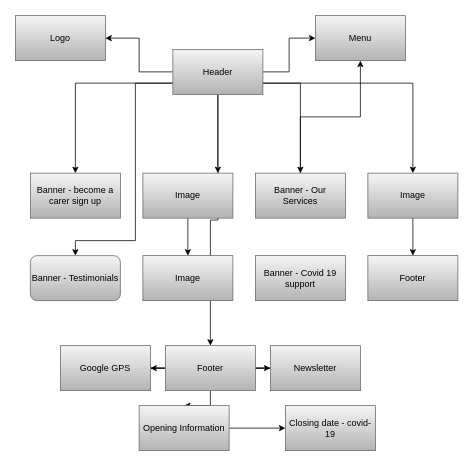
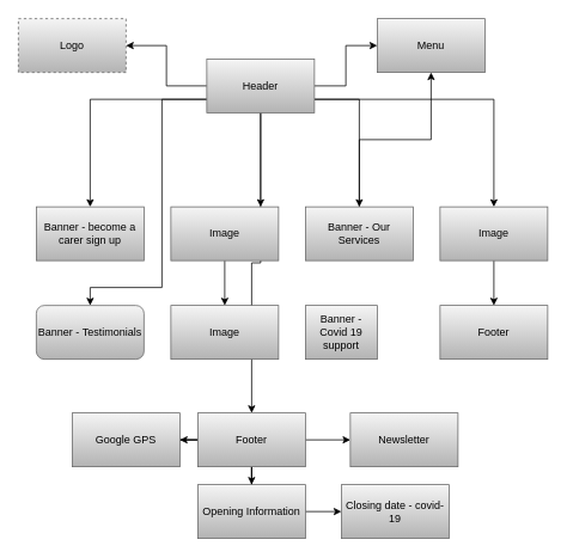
  <mxCell id="0" />
  <mxCell id="1" parent="0" />
  <mxCell id="2" value="" style="edgeStyle=orthogonalEdgeStyle;rounded=0;orthogonalLoop=1;jettySize=auto;html=1;" edge="1" parent="1" source="10" target="13"><mxGeometry relative="1" as="geometry" /></mxCell>
  <mxCell id="3" value="" style="edgeStyle=orthogonalEdgeStyle;rounded=0;orthogonalLoop=1;jettySize=auto;html=1;" edge="1" parent="1" source="10" target="12"><mxGeometry relative="1" as="geometry" /></mxCell>
  <mxCell id="4" value="" style="edgeStyle=orthogonalEdgeStyle;rounded=0;orthogonalLoop=1;jettySize=auto;html=1;" edge="1" parent="1" source="10" target="11"><mxGeometry relative="1" as="geometry"><Array as="points"><mxPoint x="280" y="110" /><mxPoint x="100" y="110" /></Array></mxGeometry></mxCell>
  <mxCell id="5" style="edgeStyle=orthogonalEdgeStyle;rounded=0;orthogonalLoop=1;jettySize=auto;html=1;" edge="1" parent="1" source="10" target="15"><mxGeometry relative="1" as="geometry"><Array as="points"><mxPoint x="280" y="110" /><mxPoint x="250" y="110" /></Array></mxGeometry></mxCell>
  <mxCell id="6" style="edgeStyle=orthogonalEdgeStyle;rounded=0;orthogonalLoop=1;jettySize=auto;html=1;entryX=0.5;entryY=0;entryDx=0;entryDy=0;" edge="1" parent="1" source="10" target="18"><mxGeometry relative="1" as="geometry"><Array as="points"><mxPoint x="280" y="110" /><mxPoint x="400" y="110" /></Array></mxGeometry></mxCell>
  <mxCell id="7" style="edgeStyle=orthogonalEdgeStyle;rounded=0;orthogonalLoop=1;jettySize=auto;html=1;entryX=0.5;entryY=0;entryDx=0;entryDy=0;" edge="1" parent="1" source="10" target="21"><mxGeometry relative="1" as="geometry"><Array as="points"><mxPoint x="280" y="110" /><mxPoint x="550" y="110" /></Array></mxGeometry></mxCell>
  <mxCell id="8" style="edgeStyle=orthogonalEdgeStyle;rounded=0;orthogonalLoop=1;jettySize=auto;html=1;entryX=0.5;entryY=0;entryDx=0;entryDy=0;" edge="1" parent="1" source="10" target="23"><mxGeometry relative="1" as="geometry"><Array as="points"><mxPoint x="280" y="110" /><mxPoint x="180" y="110" /><mxPoint x="180" y="320" /><mxPoint x="100" y="320" /></Array></mxGeometry></mxCell>
  <mxCell id="9" style="edgeStyle=orthogonalEdgeStyle;rounded=0;orthogonalLoop=1;jettySize=auto;html=1;" edge="1" parent="1" source="10" target="27"><mxGeometry relative="1" as="geometry" /></mxCell>
  <mxCell id="10" value="Header" style="rounded=0;whiteSpace=wrap;html=1;gradientColor=#b3b3b3;fillColor=#f5f5f5;strokeColor=#666666;" vertex="1" parent="1"><mxGeometry x="230" y="65" width="120" height="60" as="geometry" /></mxCell>
  <mxCell id="11" value="Banner - become a carer sign up" style="rounded=0;whiteSpace=wrap;html=1;gradientColor=#b3b3b3;fillColor=#f5f5f5;strokeColor=#666666;" vertex="1" parent="1"><mxGeometry x="40" y="230" width="120" height="60" as="geometry" /></mxCell>
- <mxCell id="12" value="Logo" style="rounded=0;whiteSpace=wrap;html=1;gradientColor=#b3b3b3;fillColor=#f5f5f5;strokeColor=#666666;" vertex="1" parent="1"><mxGeometry x="20" y="20" width="120" height="60" as="geometry" /></mxCell>
+ <mxCell id="12" value="Logo" style="rounded=0;whiteSpace=wrap;html=1;gradientColor=#b3b3b3;fillColor=#f5f5f5;strokeColor=#666666;dashed=1;" vertex="1" parent="1"><mxGeometry x="20" y="20" width="120" height="60" as="geometry" /></mxCell>
  <mxCell id="13" value="Menu" style="rounded=0;whiteSpace=wrap;html=1;gradientColor=#b3b3b3;fillColor=#f5f5f5;strokeColor=#666666;" vertex="1" parent="1"><mxGeometry x="420" y="20" width="120" height="60" as="geometry" /></mxCell>
  <mxCell id="14" value="" style="edgeStyle=orthogonalEdgeStyle;rounded=0;orthogonalLoop=1;jettySize=auto;html=1;" edge="1" parent="1" source="15" target="16"><mxGeometry relative="1" as="geometry" /></mxCell>
  <mxCell id="15" value="Image" style="rounded=0;whiteSpace=wrap;html=1;gradientColor=#b3b3b3;fillColor=#f5f5f5;strokeColor=#666666;" vertex="1" parent="1"><mxGeometry x="190" y="230" width="120" height="60" as="geometry" /></mxCell>
  <mxCell id="16" value="Image" style="rounded=0;whiteSpace=wrap;html=1;gradientColor=#b3b3b3;fillColor=#f5f5f5;strokeColor=#666666;" vertex="1" parent="1"><mxGeometry x="190" y="340" width="120" height="60" as="geometry" /></mxCell>
  <mxCell id="17" value="" style="edgeStyle=orthogonalEdgeStyle;rounded=0;orthogonalLoop=1;jettySize=auto;html=1;" edge="1" parent="1" source="18" target="13"><mxGeometry relative="1" as="geometry" /></mxCell>
  <mxCell id="18" value="Banner - Our Services" style="rounded=0;whiteSpace=wrap;html=1;gradientColor=#b3b3b3;fillColor=#f5f5f5;strokeColor=#666666;" vertex="1" parent="1"><mxGeometry x="340" y="230" width="120" height="60" as="geometry" /></mxCell>
- <mxCell id="19" value="Banner - Covid 19 support" style="rounded=0;whiteSpace=wrap;html=1;gradientColor=#b3b3b3;fillColor=#f5f5f5;strokeColor=#666666;" vertex="1" parent="1"><mxGeometry x="340" y="340" width="120" height="60" as="geometry" /></mxCell>
+ <mxCell id="19" value="Banner - Covid 19 support" style="rounded=0;whiteSpace=wrap;html=1;gradientColor=#b3b3b3;fillColor=#f5f5f5;strokeColor=#666666;" vertex="1" parent="1"><mxGeometry x="340" y="340" width="80" height="60" as="geometry" /></mxCell>
  <mxCell id="20" value="" style="edgeStyle=orthogonalEdgeStyle;rounded=0;orthogonalLoop=1;jettySize=auto;html=1;" edge="1" parent="1" source="21" target="22"><mxGeometry relative="1" as="geometry" /></mxCell>
  <mxCell id="21" value="Image" style="rounded=0;whiteSpace=wrap;html=1;gradientColor=#b3b3b3;fillColor=#f5f5f5;strokeColor=#666666;" vertex="1" parent="1"><mxGeometry x="490" y="230" width="120" height="60" as="geometry" /></mxCell>
  <mxCell id="22" value="Footer" style="rounded=0;whiteSpace=wrap;html=1;gradientColor=#b3b3b3;fillColor=#f5f5f5;strokeColor=#666666;" vertex="1" parent="1"><mxGeometry x="490" y="340" width="120" height="60" as="geometry" /></mxCell>
  <mxCell id="23" value="Banner - Testimonials" style="whiteSpace=wrap;html=1;gradientColor=#b3b3b3;fillColor=#f5f5f5;strokeColor=#666666;rounded=1;" vertex="1" parent="1"><mxGeometry x="40" y="340" width="120" height="60" as="geometry" /></mxCell>
  <mxCell id="24" value="" style="edgeStyle=orthogonalEdgeStyle;rounded=0;orthogonalLoop=1;jettySize=auto;html=1;" edge="1" parent="1" source="27" target="31"><mxGeometry relative="1" as="geometry" /></mxCell>
  <mxCell id="25" value="" style="edgeStyle=orthogonalEdgeStyle;rounded=0;orthogonalLoop=1;jettySize=auto;html=1;" edge="1" parent="1" source="27" target="30"><mxGeometry relative="1" as="geometry" /></mxCell>
  <mxCell id="26" value="" style="edgeStyle=orthogonalEdgeStyle;rounded=0;orthogonalLoop=1;jettySize=auto;html=1;" edge="1" parent="1" source="27" target="28"><mxGeometry relative="1" as="geometry" /></mxCell>
  <mxCell id="27" value="Footer" style="rounded=0;whiteSpace=wrap;html=1;gradientColor=#b3b3b3;fillColor=#f5f5f5;strokeColor=#666666;" vertex="1" parent="1"><mxGeometry x="220" y="460" width="120" height="60" as="geometry" /></mxCell>
  <mxCell id="28" value="Google GPS" style="rounded=0;whiteSpace=wrap;html=1;gradientColor=#b3b3b3;fillColor=#f5f5f5;strokeColor=#666666;" vertex="1" parent="1"><mxGeometry x="80" y="460" width="120" height="60" as="geometry" /></mxCell>
  <mxCell id="29" value="" style="edgeStyle=orthogonalEdgeStyle;rounded=0;orthogonalLoop=1;jettySize=auto;html=1;" edge="1" parent="1" source="30" target="32"><mxGeometry relative="1" as="geometry" /></mxCell>
- <mxCell id="30" value="Opening Information" style="rounded=0;whiteSpace=wrap;html=1;gradientColor=#b3b3b3;fillColor=#f5f5f5;strokeColor=#666666;" vertex="1" parent="1"><mxGeometry x="185" y="540" width="120" height="60" as="geometry" /></mxCell>
- <mxCell id="31" value="Newsletter" style="rounded=0;whiteSpace=wrap;html=1;gradientColor=#b3b3b3;fillColor=#f5f5f5;strokeColor=#666666;" vertex="1" parent="1"><mxGeometry x="360" y="460" width="120" height="60" as="geometry" /></mxCell>
+ <mxCell id="30" value="Opening Information" style="rounded=0;whiteSpace=wrap;html=1;gradientColor=#b3b3b3;fillColor=#f5f5f5;strokeColor=#666666;" vertex="1" parent="1"><mxGeometry x="220" y="540" width="120" height="60" as="geometry" /></mxCell>
+ <mxCell id="31" value="Newsletter" style="rounded=0;whiteSpace=wrap;html=1;gradientColor=#b3b3b3;fillColor=#f5f5f5;strokeColor=#666666;" vertex="1" parent="1"><mxGeometry x="390" y="460" width="120" height="60" as="geometry" /></mxCell>
  <mxCell id="32" value="Closing date - covid-19" style="rounded=0;whiteSpace=wrap;html=1;gradientColor=#b3b3b3;fillColor=#f5f5f5;strokeColor=#666666;" vertex="1" parent="1"><mxGeometry x="380" y="540" width="120" height="60" as="geometry" /></mxCell>
